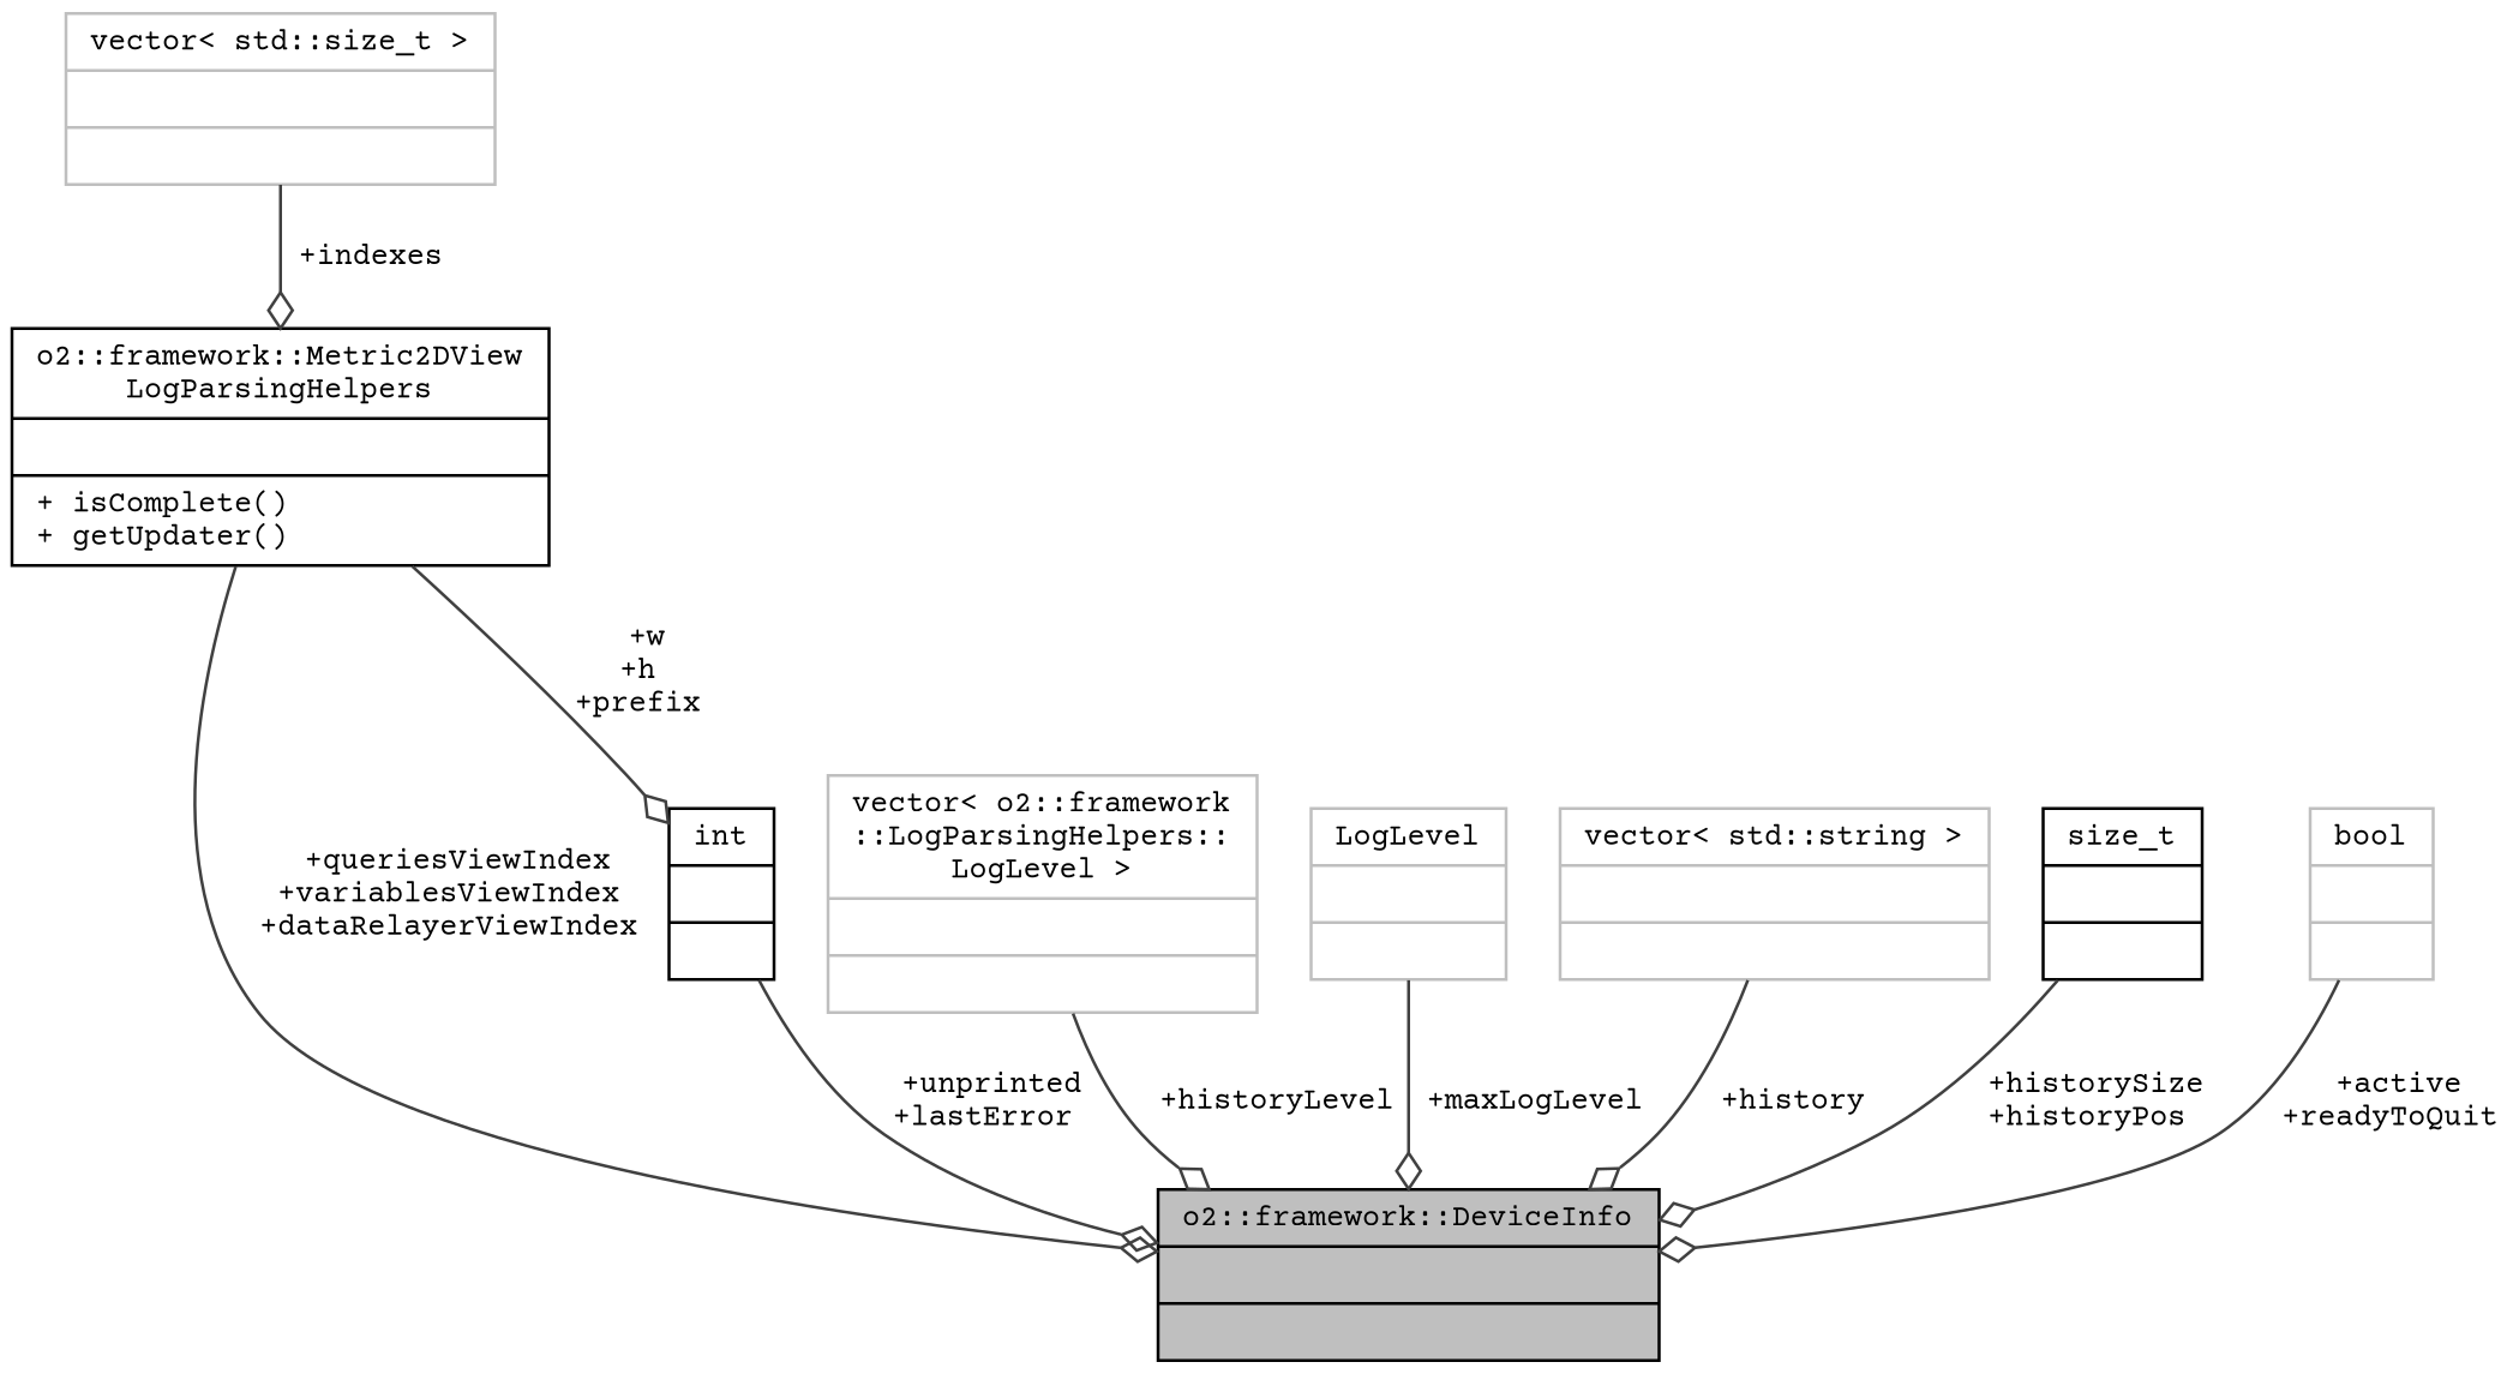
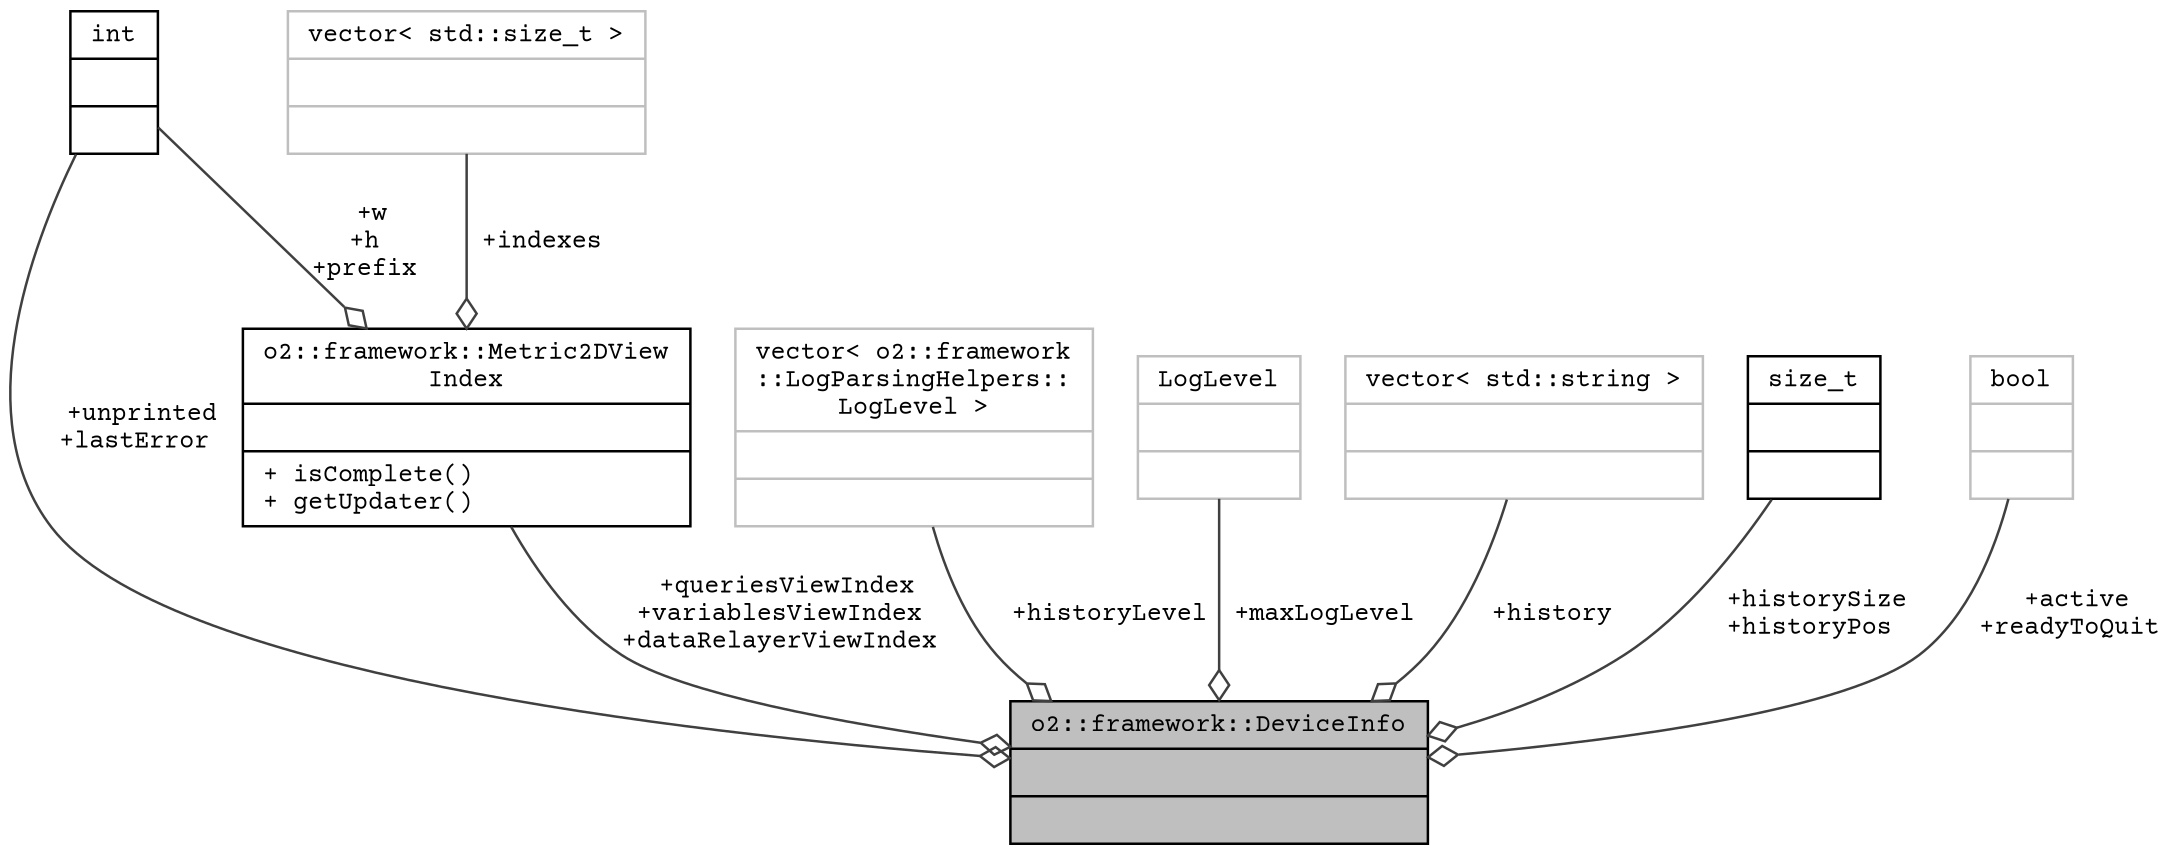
  digraph {
    fontname="Courier Prime"
    node [color=grey75 fontname="Courier Prime" fontsize=10 shape=record]
    edge [arrowhead=odiamond color=grey25 fontname="Courier Prime" fontsize=10 labelfontname=Helvetica labelfontsize=10 style=solid]
    n1 [color=black fillcolor=grey75 fontcolor=black height=0.2 label="{o2::framework::DeviceInfo\n||}" style=filled width=0.4]
-   n2 [color=black height=0.2 label="{o2::framework::Metric2DView\lLogParsingHelpers\n||+ isComplete()\l+ getUpdater()\l}" width=0.4]
+   n2 [color=black height=0.2 label="{o2::framework::Metric2DView\lIndex\n||+ isComplete()\l+ getUpdater()\l}" width=0.4]
    n3 [color=black height=0.2 label="{int\n||}" width=0.4]
    n4 [height=0.2 label="{vector\< std::size_t \>\n||}" width=0.4]
    n5 [height=0.2 label="{vector\< o2::framework\l::LogParsingHelpers::\lLogLevel \>\n||}" width=0.4]
    n6 [height=0.2 label="{LogLevel\n||}" width=0.4]
    n7 [height=0.2 label="{vector\< std::string \>\n||}" width=0.4]
    n8 [color=black height=0.2 label="{size_t\n||}" width=0.4]
    n9 [height=0.2 label="{bool\n||}" width=0.4]
    n2 -> n1 [label=" +queriesViewIndex\n+variablesViewIndex\n+dataRelayerViewIndex"]
    n3 -> n1 [label=" +unprinted\n+lastError"]
-   n2 -> n3 [label=" +w\n+h\n+prefix"]
+   n3 -> n2 [label=" +w\n+h\n+prefix"]
    n4 -> n2 [label=" +indexes"]
    n5 -> n1 [label=" +historyLevel"]
    n6 -> n1 [label=" +maxLogLevel"]
    n7 -> n1 [label=" +history"]
    n8 -> n1 [label=" +historySize\n+historyPos"]
    n9 -> n1 [label=" +active\n+readyToQuit"]
  }
